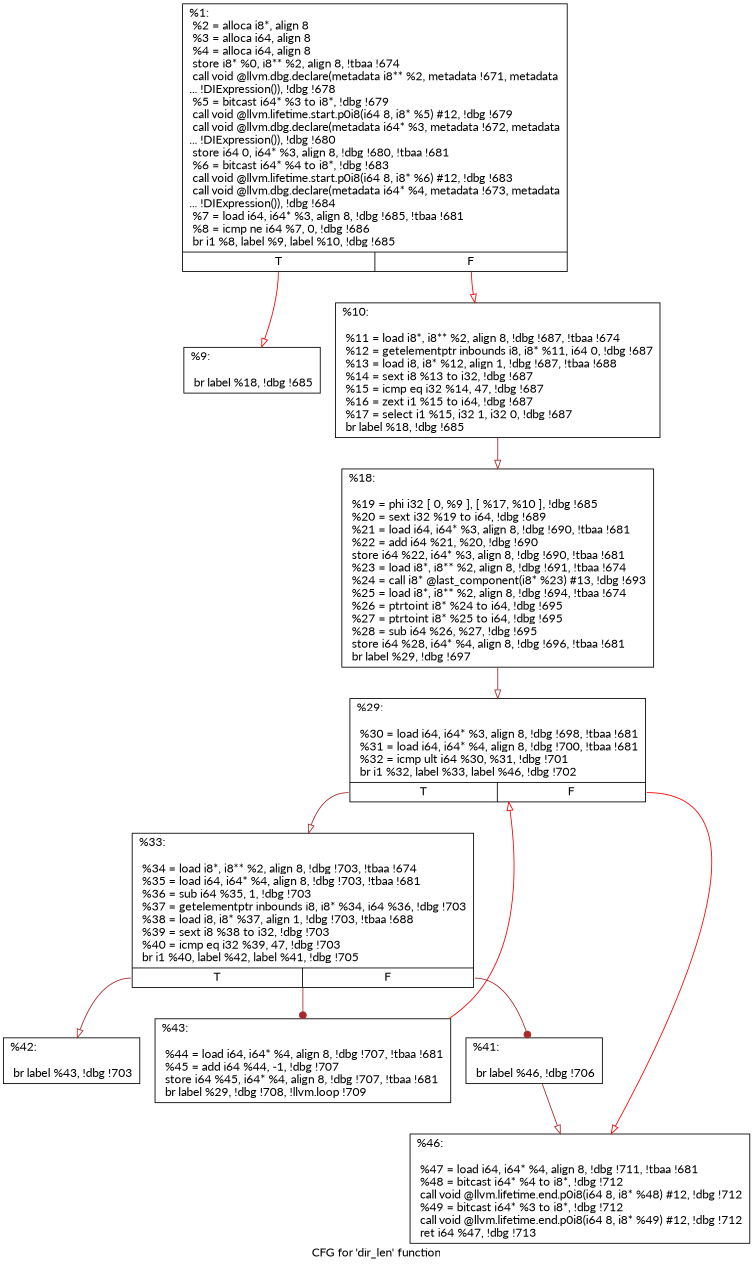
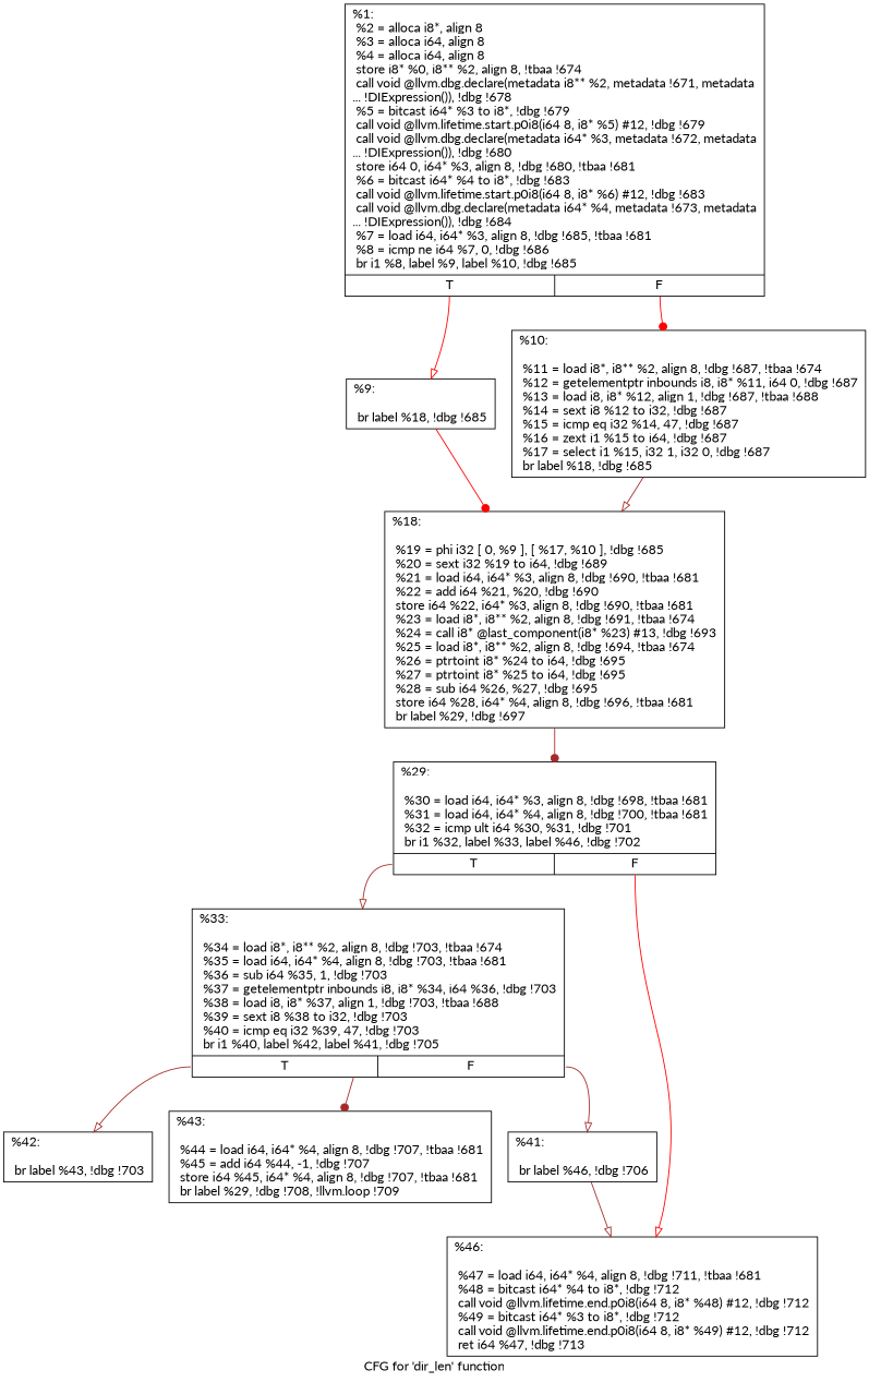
  digraph {
    fontname=Lato
    label="CFG for 'dir_len' function"
    node [fontname=Lato shape=record]
    edge [arrowhead=onormal color=brown fontname=Lato]
    n1 [label="{%1:\l  %2 = alloca i8*, align 8\l  %3 = alloca i64, align 8\l  %4 = alloca i64, align 8\l  store i8* %0, i8** %2, align 8, !tbaa !674\l  call void @llvm.dbg.declare(metadata i8** %2, metadata !671, metadata\l... !DIExpression()), !dbg !678\l  %5 = bitcast i64* %3 to i8*, !dbg !679\l  call void @llvm.lifetime.start.p0i8(i64 8, i8* %5) #12, !dbg !679\l  call void @llvm.dbg.declare(metadata i64* %3, metadata !672, metadata\l... !DIExpression()), !dbg !680\l  store i64 0, i64* %3, align 8, !dbg !680, !tbaa !681\l  %6 = bitcast i64* %4 to i8*, !dbg !683\l  call void @llvm.lifetime.start.p0i8(i64 8, i8* %6) #12, !dbg !683\l  call void @llvm.dbg.declare(metadata i64* %4, metadata !673, metadata\l... !DIExpression()), !dbg !684\l  %7 = load i64, i64* %3, align 8, !dbg !685, !tbaa !681\l  %8 = icmp ne i64 %7, 0, !dbg !686\l  br i1 %8, label %9, label %10, !dbg !685\l|{<s0>T|<s1>F}}"]
    n2 [label="{%9:\l\l  br label %18, !dbg !685\l}"]
-   n3 [label="{%10:\l\l  %11 = load i8*, i8** %2, align 8, !dbg !687, !tbaa !674\l  %12 = getelementptr inbounds i8, i8* %11, i64 0, !dbg !687\l  %13 = load i8, i8* %12, align 1, !dbg !687, !tbaa !688\l  %14 = sext i8 %13 to i32, !dbg !687\l  %15 = icmp eq i32 %14, 47, !dbg !687\l  %16 = zext i1 %15 to i64, !dbg !687\l  %17 = select i1 %15, i32 1, i32 0, !dbg !687\l  br label %18, !dbg !685\l}"]
+   n3 [label="{%10:\l\l  %11 = load i8*, i8** %2, align 8, !dbg !687, !tbaa !674\l  %12 = getelementptr inbounds i8, i8* %11, i64 0, !dbg !687\l  %13 = load i8, i8* %12, align 1, !dbg !687, !tbaa !688\l  %14 = sext i8 %12 to i32, !dbg !687\l  %15 = icmp eq i32 %14, 47, !dbg !687\l  %16 = zext i1 %15 to i64, !dbg !687\l  %17 = select i1 %15, i32 1, i32 0, !dbg !687\l  br label %18, !dbg !685\l}"]
    n4 [label="{%18:\l\l  %19 = phi i32 [ 0, %9 ], [ %17, %10 ], !dbg !685\l  %20 = sext i32 %19 to i64, !dbg !689\l  %21 = load i64, i64* %3, align 8, !dbg !690, !tbaa !681\l  %22 = add i64 %21, %20, !dbg !690\l  store i64 %22, i64* %3, align 8, !dbg !690, !tbaa !681\l  %23 = load i8*, i8** %2, align 8, !dbg !691, !tbaa !674\l  %24 = call i8* @last_component(i8* %23) #13, !dbg !693\l  %25 = load i8*, i8** %2, align 8, !dbg !694, !tbaa !674\l  %26 = ptrtoint i8* %24 to i64, !dbg !695\l  %27 = ptrtoint i8* %25 to i64, !dbg !695\l  %28 = sub i64 %26, %27, !dbg !695\l  store i64 %28, i64* %4, align 8, !dbg !696, !tbaa !681\l  br label %29, !dbg !697\l}"]
    n5 [label="{%29:\l\l  %30 = load i64, i64* %3, align 8, !dbg !698, !tbaa !681\l  %31 = load i64, i64* %4, align 8, !dbg !700, !tbaa !681\l  %32 = icmp ult i64 %30, %31, !dbg !701\l  br i1 %32, label %33, label %46, !dbg !702\l|{<s0>T|<s1>F}}"]
    n6 [label="{%33:\l\l  %34 = load i8*, i8** %2, align 8, !dbg !703, !tbaa !674\l  %35 = load i64, i64* %4, align 8, !dbg !703, !tbaa !681\l  %36 = sub i64 %35, 1, !dbg !703\l  %37 = getelementptr inbounds i8, i8* %34, i64 %36, !dbg !703\l  %38 = load i8, i8* %37, align 1, !dbg !703, !tbaa !688\l  %39 = sext i8 %38 to i32, !dbg !703\l  %40 = icmp eq i32 %39, 47, !dbg !703\l  br i1 %40, label %42, label %41, !dbg !705\l|{<s0>T|<s1>F}}"]
    n7 [label="{%46:\l\l  %47 = load i64, i64* %4, align 8, !dbg !711, !tbaa !681\l  %48 = bitcast i64* %4 to i8*, !dbg !712\l  call void @llvm.lifetime.end.p0i8(i64 8, i8* %48) #12, !dbg !712\l  %49 = bitcast i64* %3 to i8*, !dbg !712\l  call void @llvm.lifetime.end.p0i8(i64 8, i8* %49) #12, !dbg !712\l  ret i64 %47, !dbg !713\l}"]
    n8 [label="{%42:\l\l  br label %43, !dbg !703\l}"]
    n9 [label="{%41:\l\l  br label %46, !dbg !706\l}"]
    n10 [label="{%43:\l\l  %44 = load i64, i64* %4, align 8, !dbg !707, !tbaa !681\l  %45 = add i64 %44, -1, !dbg !707\l  store i64 %45, i64* %4, align 8, !dbg !707, !tbaa !681\l  br label %29, !dbg !708, !llvm.loop !709\l}"]
    n1 -> n2 [color=red tailport=s0]
-   n1 -> n3 [color=red tailport=s1]
+   n1 -> n3 [arrowhead=dot color=red tailport=s1]
+   n2 -> n4 [arrowhead=dot color=red]
    n3 -> n4
-   n4 -> n5
+   n4 -> n5 [arrowhead=dot]
    n5 -> n6 [tailport=s0]
    n5 -> n7 [color=red tailport=s1]
    n6 -> n8 [tailport=s0]
-   n6 -> n9 [arrowhead=dot tailport=s1]
+   n6 -> n9 [tailport=s1]
    n6 -> n10 [arrowhead=dot]
    n9 -> n7
-   n10 -> n5 [color=red]
  }
